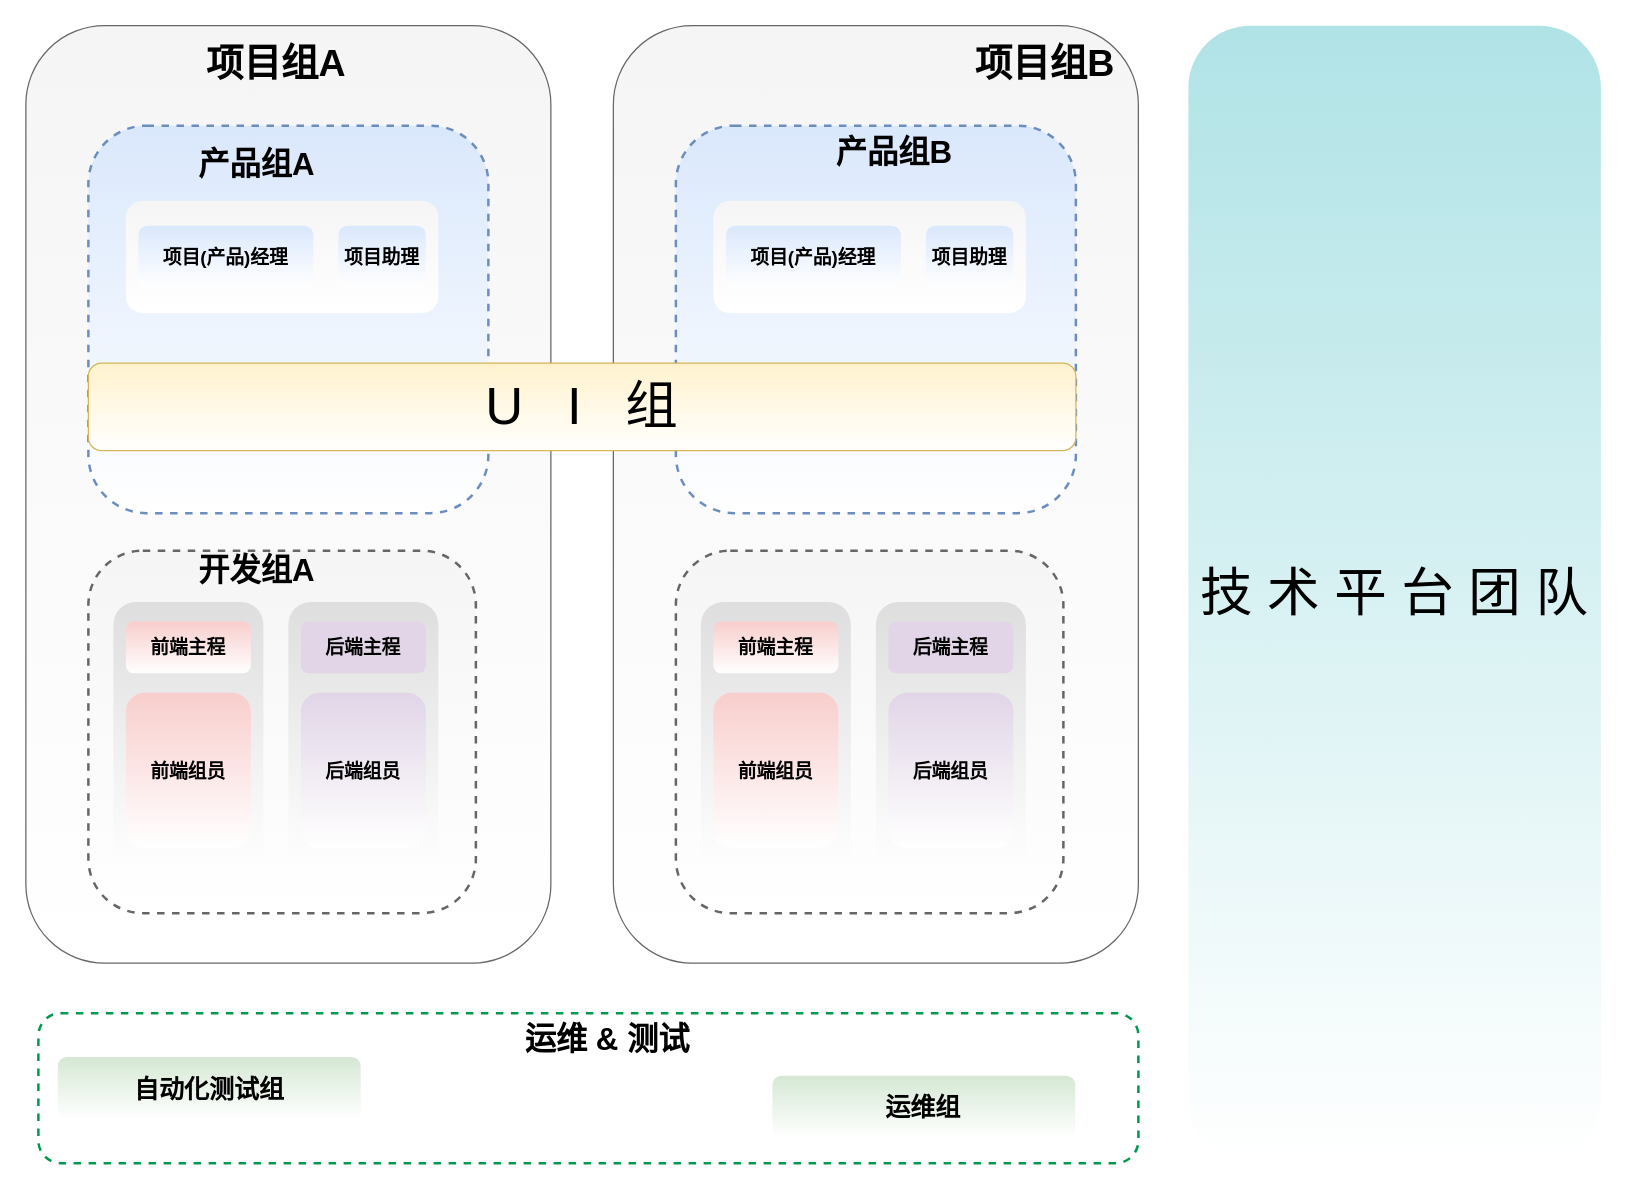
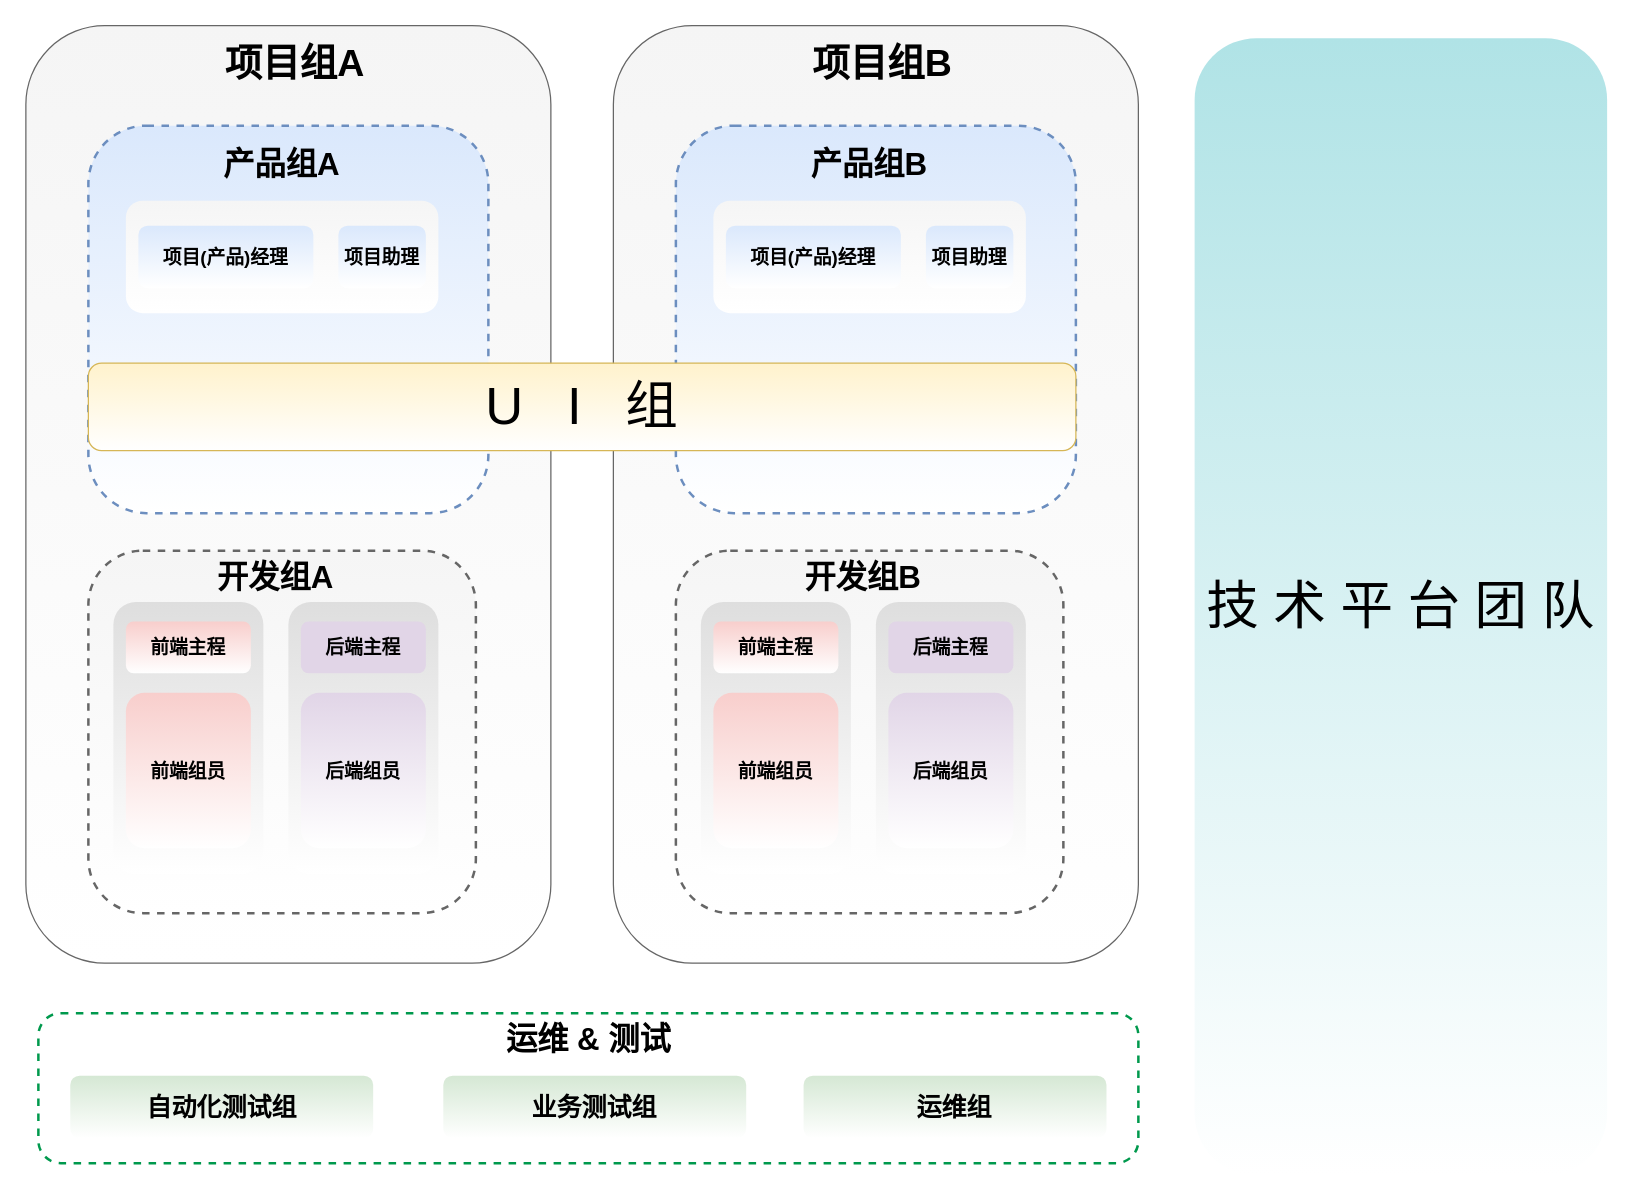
  <mxCell id="0" />
  <mxCell id="1" parent="0" />
  <mxCell id="2" value="" style="group" vertex="1" connectable="0" parent="1"><mxGeometry x="30" y="810" width="880" height="120" as="geometry" /></mxCell>
  <mxCell id="3" value="" style="rounded=1;whiteSpace=wrap;html=1;dashed=1;strokeWidth=2;gradientColor=#ffffff;strokeColor=#00994D;" vertex="1" parent="2"><mxGeometry width="880.0" height="120" as="geometry" /></mxCell>
- <mxCell id="4" value="&lt;span style=&quot;font-size: 25px&quot;&gt;&lt;b&gt;运维 &amp;amp; 测试&lt;/b&gt;&lt;/span&gt;" style="text;html=1;strokeColor=none;fillColor=none;align=center;verticalAlign=middle;whiteSpace=wrap;rounded=0;dashed=1;" vertex="1" parent="2"><mxGeometry x="314.71" y="10" width="280.58" height="20" as="geometry" /></mxCell>
- <mxCell id="5" value="&lt;font size=&quot;1&quot;&gt;&lt;b style=&quot;font-size: 20px&quot;&gt;自动化测试组&lt;/b&gt;&lt;/font&gt;" style="rounded=1;whiteSpace=wrap;html=1;strokeWidth=1;fillColor=#d5e8d4;gradientColor=#ffffff;strokeColor=none;" vertex="1" parent="2"><mxGeometry x="15.507" y="35" width="242.319" height="50" as="geometry" /></mxCell>
- <mxCell id="7" value="&lt;span style=&quot;font-size: 20px&quot;&gt;&lt;b&gt;运维组&lt;/b&gt;&lt;/span&gt;" style="rounded=1;whiteSpace=wrap;html=1;strokeWidth=1;fillColor=#d5e8d4;gradientColor=#ffffff;strokeColor=none;" vertex="1" parent="2"><mxGeometry x="587.174" y="50" width="242.319" height="50" as="geometry" /></mxCell>
- <mxCell id="8" value="&lt;span style=&quot;font-size: 42px&quot;&gt;技 术 平 台 团 队&lt;/span&gt;" style="rounded=1;whiteSpace=wrap;html=1;fillColor=#b0e3e6;gradientColor=#ffffff;strokeColor=none;" vertex="1" parent="1"><mxGeometry x="950" y="20" width="330" height="910" as="geometry" /></mxCell>
+ <mxCell id="4" value="&lt;span style=&quot;font-size: 25px&quot;&gt;&lt;b&gt;运维 &amp;amp; 测试&lt;/b&gt;&lt;/span&gt;" style="text;html=1;strokeColor=none;fillColor=none;align=center;verticalAlign=middle;whiteSpace=wrap;rounded=0;dashed=1;" vertex="1" parent="2"><mxGeometry x="299.71" y="10" width="280.58" height="20" as="geometry" /></mxCell>
+ <mxCell id="5" value="&lt;font size=&quot;1&quot;&gt;&lt;b style=&quot;font-size: 20px&quot;&gt;自动化测试组&lt;/b&gt;&lt;/font&gt;" style="rounded=1;whiteSpace=wrap;html=1;strokeWidth=1;fillColor=#d5e8d4;gradientColor=#ffffff;strokeColor=none;" vertex="1" parent="2"><mxGeometry x="25.507" y="50" width="242.319" height="50" as="geometry" /></mxCell>
+ <mxCell id="6" value="&lt;span style=&quot;font-size: 20px&quot;&gt;&lt;b&gt;业务测试组&lt;/b&gt;&lt;/span&gt;" style="rounded=1;whiteSpace=wrap;html=1;strokeWidth=1;fillColor=#d5e8d4;gradientColor=#ffffff;strokeColor=none;" vertex="1" parent="2"><mxGeometry x="323.942" y="50" width="242.319" height="50" as="geometry" /></mxCell>
+ <mxCell id="7" value="&lt;span style=&quot;font-size: 20px&quot;&gt;&lt;b&gt;运维组&lt;/b&gt;&lt;/span&gt;" style="rounded=1;whiteSpace=wrap;html=1;strokeWidth=1;fillColor=#d5e8d4;gradientColor=#ffffff;strokeColor=none;" vertex="1" parent="2"><mxGeometry x="612.174" y="50" width="242.319" height="50" as="geometry" /></mxCell>
+ <mxCell id="8" value="&lt;span style=&quot;font-size: 42px&quot;&gt;技 术 平 台 团 队&lt;/span&gt;" style="rounded=1;whiteSpace=wrap;html=1;fillColor=#b0e3e6;gradientColor=#ffffff;strokeColor=none;" vertex="1" parent="1"><mxGeometry x="955" y="30" width="330" height="910" as="geometry" /></mxCell>
  <mxCell id="9" value="" style="group" vertex="1" connectable="0" parent="1"><mxGeometry x="20" y="20" width="420" height="750" as="geometry" /></mxCell>
  <mxCell id="10" value="" style="rounded=1;whiteSpace=wrap;html=1;strokeWidth=1;fillColor=#f5f5f5;strokeColor=#666666;fontColor=#333333;gradientColor=#ffffff;" vertex="1" parent="9"><mxGeometry width="420" height="750" as="geometry" /></mxCell>
  <mxCell id="11" value="" style="rounded=1;whiteSpace=wrap;html=1;dashed=1;strokeWidth=2;strokeColor=#6c8ebf;fillColor=#dae8fc;gradientColor=#ffffff;" vertex="1" parent="9"><mxGeometry x="50" y="80" width="320" height="310" as="geometry" /></mxCell>
- <mxCell id="12" value="&lt;span style=&quot;font-size: 25px&quot;&gt;&lt;b&gt;产品组A&lt;/b&gt;&lt;/span&gt;" style="text;html=1;strokeColor=none;fillColor=none;align=center;verticalAlign=middle;whiteSpace=wrap;rounded=0;dashed=1;" vertex="1" parent="9"><mxGeometry x="75" y="100" width="220" height="20" as="geometry" /></mxCell>
+ <mxCell id="12" value="&lt;span style=&quot;font-size: 25px&quot;&gt;&lt;b&gt;产品组A&lt;/b&gt;&lt;/span&gt;" style="text;html=1;strokeColor=none;fillColor=none;align=center;verticalAlign=middle;whiteSpace=wrap;rounded=0;dashed=1;" vertex="1" parent="9"><mxGeometry x="95" y="100" width="220" height="20" as="geometry" /></mxCell>
  <mxCell id="13" value="" style="group" vertex="1" connectable="0" parent="9"><mxGeometry x="50" y="420" width="310" height="290" as="geometry" /></mxCell>
  <mxCell id="14" value="" style="rounded=1;whiteSpace=wrap;html=1;dashed=1;strokeColor=#666666;strokeWidth=2;fillColor=#f5f5f5;fontColor=#333333;gradientColor=#ffffff;" vertex="1" parent="13"><mxGeometry width="310" height="290" as="geometry" /></mxCell>
  <mxCell id="15" value="" style="group" vertex="1" connectable="0" parent="13"><mxGeometry x="160" y="41.111" width="120" height="217.778" as="geometry" /></mxCell>
  <mxCell id="16" value="" style="rounded=1;whiteSpace=wrap;html=1;gradientColor=#ffffff;fillColor=#DEDEDE;strokeColor=none;" vertex="1" parent="15"><mxGeometry x="-140" width="120" height="217.778" as="geometry" /></mxCell>
  <mxCell id="17" value="" style="rounded=1;whiteSpace=wrap;html=1;gradientColor=#ffffff;strokeColor=none;fillColor=#DEDEDE;" vertex="1" parent="15"><mxGeometry width="120" height="217.778" as="geometry" /></mxCell>
  <mxCell id="18" value="&lt;b&gt;&lt;font style=&quot;font-size: 15px&quot;&gt;后端主程&lt;/font&gt;&lt;/b&gt;" style="rounded=1;whiteSpace=wrap;html=1;fillColor=#e1d5e7;strokeColor=none;" vertex="1" parent="15"><mxGeometry x="10" y="15.556" width="100" height="41.481" as="geometry" /></mxCell>
  <mxCell id="19" value="&lt;b&gt;&lt;font style=&quot;font-size: 15px&quot;&gt;后端组员&lt;/font&gt;&lt;/b&gt;" style="rounded=1;whiteSpace=wrap;html=1;fillColor=#e1d5e7;gradientColor=#ffffff;strokeColor=none;" vertex="1" parent="15"><mxGeometry x="10" y="72.593" width="100" height="124.444" as="geometry" /></mxCell>
  <mxCell id="20" value="&lt;b&gt;&lt;font style=&quot;font-size: 15px&quot;&gt;前端主程&lt;/font&gt;&lt;/b&gt;" style="rounded=1;whiteSpace=wrap;html=1;fillColor=#f8cecc;gradientColor=#ffffff;strokeColor=none;" vertex="1" parent="15"><mxGeometry x="-130" y="15.556" width="100" height="41.481" as="geometry" /></mxCell>
  <mxCell id="21" value="&lt;b&gt;&lt;font style=&quot;font-size: 15px&quot;&gt;前端组员&lt;/font&gt;&lt;/b&gt;" style="rounded=1;whiteSpace=wrap;html=1;fillColor=#f8cecc;gradientColor=#ffffff;strokeColor=none;" vertex="1" parent="15"><mxGeometry x="-130" y="72.593" width="100" height="124.444" as="geometry" /></mxCell>
- <mxCell id="22" value="&lt;b style=&quot;font-size: 25px&quot;&gt;开发组A&lt;/b&gt;" style="text;html=1;strokeColor=none;fillColor=none;align=center;verticalAlign=middle;whiteSpace=wrap;rounded=0;dashed=1;" vertex="1" parent="13"><mxGeometry x="25" y="5" width="220" height="20" as="geometry" /></mxCell>
- <mxCell id="23" value="&lt;font style=&quot;font-size: 30px&quot;&gt;&lt;b&gt;项目组A&lt;/b&gt;&lt;/font&gt;" style="text;html=1;strokeColor=none;fillColor=none;align=center;verticalAlign=middle;whiteSpace=wrap;rounded=0;" vertex="1" parent="9"><mxGeometry x="137.5" y="20" width="125" height="20" as="geometry" /></mxCell>
+ <mxCell id="22" value="&lt;b style=&quot;font-size: 25px&quot;&gt;开发组A&lt;/b&gt;" style="text;html=1;strokeColor=none;fillColor=none;align=center;verticalAlign=middle;whiteSpace=wrap;rounded=0;dashed=1;" vertex="1" parent="13"><mxGeometry x="40" y="10" width="220" height="20" as="geometry" /></mxCell>
+ <mxCell id="23" value="&lt;font style=&quot;font-size: 30px&quot;&gt;&lt;b&gt;项目组A&lt;/b&gt;&lt;/font&gt;" style="text;html=1;strokeColor=none;fillColor=none;align=center;verticalAlign=middle;whiteSpace=wrap;rounded=0;" vertex="1" parent="9"><mxGeometry x="152.5" y="20" width="125" height="20" as="geometry" /></mxCell>
  <mxCell id="24" value="" style="group" vertex="1" connectable="0" parent="9"><mxGeometry x="80" y="140" width="250" height="90" as="geometry" /></mxCell>
  <mxCell id="25" value="" style="rounded=1;whiteSpace=wrap;html=1;fillColor=#f5f5f5;fontColor=#333333;gradientColor=#ffffff;strokeColor=none;" vertex="1" parent="24"><mxGeometry width="250" height="90" as="geometry" /></mxCell>
  <mxCell id="26" value="&lt;font style=&quot;font-size: 15px&quot;&gt;&lt;b&gt;项目(产品)经理&lt;/b&gt;&lt;/font&gt;" style="rounded=1;whiteSpace=wrap;html=1;fillColor=#dae8fc;gradientColor=#ffffff;strokeColor=none;" vertex="1" parent="24"><mxGeometry x="10" y="20" width="140" height="50" as="geometry" /></mxCell>
  <mxCell id="27" value="&lt;span style=&quot;font-size: 15px&quot;&gt;&lt;b&gt;项目助理&lt;/b&gt;&lt;/span&gt;" style="rounded=1;whiteSpace=wrap;html=1;fillColor=#dae8fc;gradientColor=#ffffff;strokeColor=none;" vertex="1" parent="24"><mxGeometry x="170" y="20" width="70" height="50" as="geometry" /></mxCell>
  <mxCell id="28" value="" style="group" vertex="1" connectable="0" parent="1"><mxGeometry x="490" y="20" width="420" height="750" as="geometry" /></mxCell>
  <mxCell id="29" value="" style="rounded=1;whiteSpace=wrap;html=1;strokeWidth=1;fillColor=#f5f5f5;strokeColor=#666666;fontColor=#333333;gradientColor=#ffffff;" vertex="1" parent="28"><mxGeometry width="420" height="750" as="geometry" /></mxCell>
  <mxCell id="30" value="" style="rounded=1;whiteSpace=wrap;html=1;dashed=1;strokeWidth=2;strokeColor=#6c8ebf;fillColor=#dae8fc;gradientColor=#ffffff;" vertex="1" parent="28"><mxGeometry x="50" y="80" width="320" height="310" as="geometry" /></mxCell>
- <mxCell id="31" value="&lt;span style=&quot;font-size: 25px&quot;&gt;&lt;b&gt;产品组B&lt;/b&gt;&lt;/span&gt;" style="text;html=1;strokeColor=none;fillColor=none;align=center;verticalAlign=middle;whiteSpace=wrap;rounded=0;dashed=1;" vertex="1" parent="28"><mxGeometry x="115" y="90" width="220" height="20" as="geometry" /></mxCell>
+ <mxCell id="31" value="&lt;span style=&quot;font-size: 25px&quot;&gt;&lt;b&gt;产品组B&lt;/b&gt;&lt;/span&gt;" style="text;html=1;strokeColor=none;fillColor=none;align=center;verticalAlign=middle;whiteSpace=wrap;rounded=0;dashed=1;" vertex="1" parent="28"><mxGeometry x="95" y="100" width="220" height="20" as="geometry" /></mxCell>
  <mxCell id="32" value="" style="group" vertex="1" connectable="0" parent="28"><mxGeometry x="50" y="420" width="310" height="290" as="geometry" /></mxCell>
  <mxCell id="33" value="" style="rounded=1;whiteSpace=wrap;html=1;dashed=1;strokeColor=#666666;strokeWidth=2;fillColor=#f5f5f5;fontColor=#333333;gradientColor=#ffffff;" vertex="1" parent="32"><mxGeometry width="310" height="290" as="geometry" /></mxCell>
  <mxCell id="34" value="" style="group" vertex="1" connectable="0" parent="32"><mxGeometry x="160" y="41.111" width="120" height="217.778" as="geometry" /></mxCell>
  <mxCell id="35" value="" style="rounded=1;whiteSpace=wrap;html=1;gradientColor=#ffffff;fillColor=#DEDEDE;strokeColor=none;" vertex="1" parent="34"><mxGeometry x="-140" width="120" height="217.778" as="geometry" /></mxCell>
  <mxCell id="36" value="" style="rounded=1;whiteSpace=wrap;html=1;gradientColor=#ffffff;strokeColor=none;fillColor=#DEDEDE;" vertex="1" parent="34"><mxGeometry width="120" height="217.778" as="geometry" /></mxCell>
  <mxCell id="37" value="&lt;b&gt;&lt;font style=&quot;font-size: 15px&quot;&gt;后端主程&lt;/font&gt;&lt;/b&gt;" style="rounded=1;whiteSpace=wrap;html=1;fillColor=#e1d5e7;strokeColor=none;" vertex="1" parent="34"><mxGeometry x="10" y="15.556" width="100" height="41.481" as="geometry" /></mxCell>
  <mxCell id="38" value="&lt;b&gt;&lt;font style=&quot;font-size: 15px&quot;&gt;后端组员&lt;/font&gt;&lt;/b&gt;" style="rounded=1;whiteSpace=wrap;html=1;fillColor=#e1d5e7;gradientColor=#ffffff;strokeColor=none;" vertex="1" parent="34"><mxGeometry x="10" y="72.593" width="100" height="124.444" as="geometry" /></mxCell>
  <mxCell id="39" value="&lt;b&gt;&lt;font style=&quot;font-size: 15px&quot;&gt;前端主程&lt;/font&gt;&lt;/b&gt;" style="rounded=1;whiteSpace=wrap;html=1;fillColor=#f8cecc;gradientColor=#ffffff;strokeColor=none;" vertex="1" parent="34"><mxGeometry x="-130" y="15.556" width="100" height="41.481" as="geometry" /></mxCell>
  <mxCell id="40" value="&lt;b&gt;&lt;font style=&quot;font-size: 15px&quot;&gt;前端组员&lt;/font&gt;&lt;/b&gt;" style="rounded=1;whiteSpace=wrap;html=1;fillColor=#f8cecc;gradientColor=#ffffff;strokeColor=none;" vertex="1" parent="34"><mxGeometry x="-130" y="72.593" width="100" height="124.444" as="geometry" /></mxCell>
- <mxCell id="42" value="&lt;font style=&quot;font-size: 30px&quot;&gt;&lt;b&gt;项目组B&lt;/b&gt;&lt;/font&gt;" style="text;html=1;strokeColor=none;fillColor=none;align=center;verticalAlign=middle;whiteSpace=wrap;rounded=0;" vertex="1" parent="28"><mxGeometry x="282.5" y="20" width="125" height="20" as="geometry" /></mxCell>
+ <mxCell id="41" value="&lt;b style=&quot;font-size: 25px&quot;&gt;开发组B&lt;/b&gt;" style="text;html=1;strokeColor=none;fillColor=none;align=center;verticalAlign=middle;whiteSpace=wrap;rounded=0;dashed=1;" vertex="1" parent="32"><mxGeometry x="40" y="10" width="220" height="20" as="geometry" /></mxCell>
+ <mxCell id="42" value="&lt;font style=&quot;font-size: 30px&quot;&gt;&lt;b&gt;项目组B&lt;/b&gt;&lt;/font&gt;" style="text;html=1;strokeColor=none;fillColor=none;align=center;verticalAlign=middle;whiteSpace=wrap;rounded=0;" vertex="1" parent="28"><mxGeometry x="152.5" y="20" width="125" height="20" as="geometry" /></mxCell>
  <mxCell id="43" value="" style="group" vertex="1" connectable="0" parent="28"><mxGeometry x="80" y="140" width="250" height="90" as="geometry" /></mxCell>
  <mxCell id="44" value="" style="rounded=1;whiteSpace=wrap;html=1;fillColor=#f5f5f5;fontColor=#333333;gradientColor=#ffffff;strokeColor=none;" vertex="1" parent="43"><mxGeometry width="250" height="90" as="geometry" /></mxCell>
  <mxCell id="45" value="&lt;font style=&quot;font-size: 15px&quot;&gt;&lt;b&gt;项目(产品)经理&lt;/b&gt;&lt;/font&gt;" style="rounded=1;whiteSpace=wrap;html=1;fillColor=#dae8fc;gradientColor=#ffffff;strokeColor=none;" vertex="1" parent="43"><mxGeometry x="10" y="20" width="140" height="50" as="geometry" /></mxCell>
  <mxCell id="46" value="&lt;span style=&quot;font-size: 15px&quot;&gt;&lt;b&gt;项目助理&lt;/b&gt;&lt;/span&gt;" style="rounded=1;whiteSpace=wrap;html=1;fillColor=#dae8fc;gradientColor=#ffffff;strokeColor=none;" vertex="1" parent="43"><mxGeometry x="170" y="20" width="70" height="50" as="geometry" /></mxCell>
  <mxCell id="47" value="&lt;font style=&quot;font-size: 42px&quot;&gt;U&amp;nbsp; &amp;nbsp;I&amp;nbsp; &amp;nbsp;组&lt;/font&gt;" style="rounded=1;whiteSpace=wrap;html=1;fillColor=#fff2cc;strokeColor=#d6b656;gradientColor=#ffffff;" vertex="1" parent="28"><mxGeometry x="-420" y="270" width="790" height="70" as="geometry" /></mxCell>
